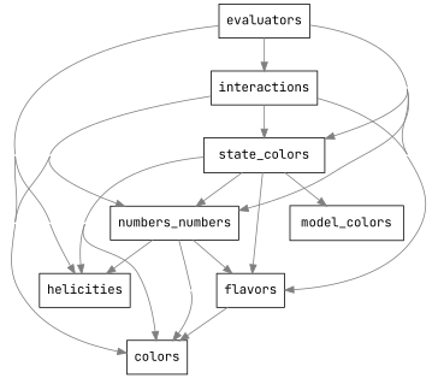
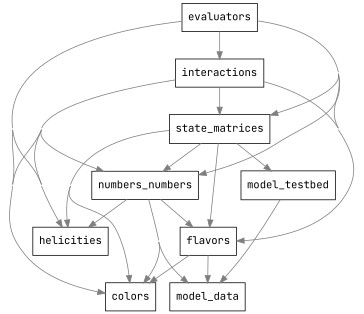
  digraph {
    concentrate=true
    fontname="JetBrains Mono"
    splines=true
    node [fillcolor=white fontname="JetBrains Mono" shape=record style=filled]
    edge [color=gray50 fontname="JetBrains Mono"]
    interactions
    colors
    flavors
    n4 [label=numbers_numbers]
    helicities
-   state_matrices [label=state_colors]
-   model_testbed [label=model_colors]
+   state_matrices
+   model_data
+   model_testbed
    evaluators
    interactions -> colors
    interactions -> flavors
    interactions -> n4
+   interactions -> helicities
    interactions -> state_matrices
    flavors -> colors
+   flavors -> model_data
    n4 -> colors
    n4 -> flavors
    n4 -> helicities
+   n4 -> model_data
    state_matrices -> colors
    state_matrices -> flavors
    state_matrices -> n4
    state_matrices -> helicities
    state_matrices -> model_testbed
+   model_testbed -> model_data
    evaluators -> interactions
    evaluators -> colors
    evaluators -> flavors
    evaluators -> n4
    evaluators -> helicities
    evaluators -> state_matrices
  }
